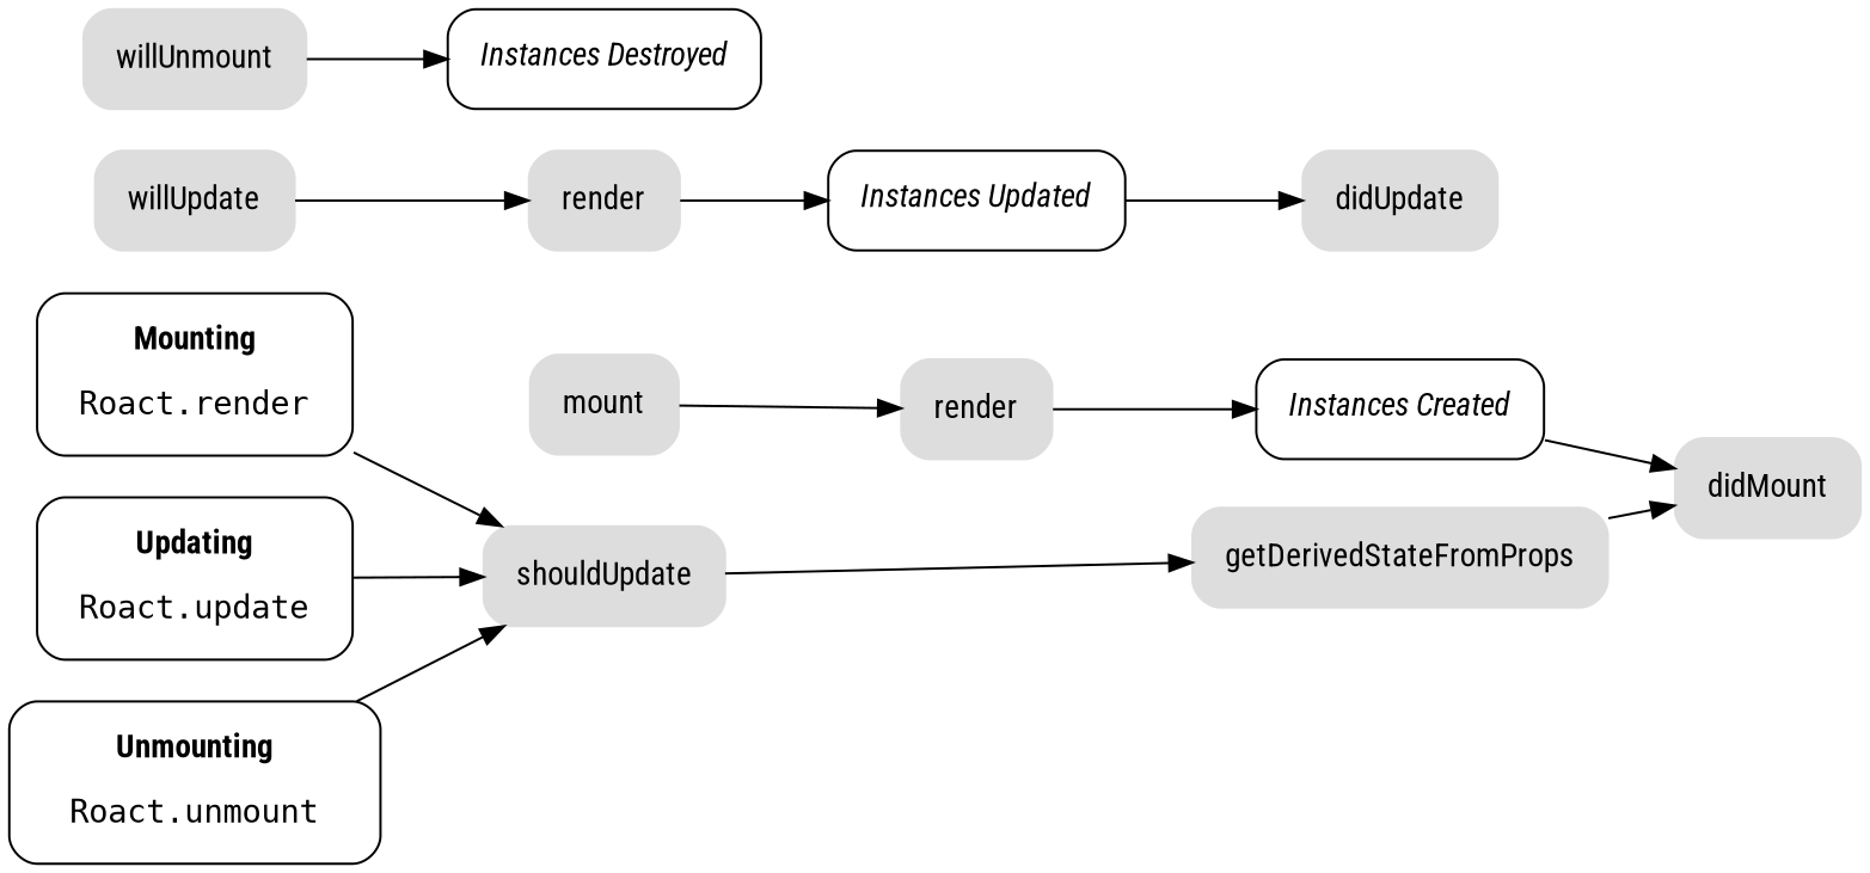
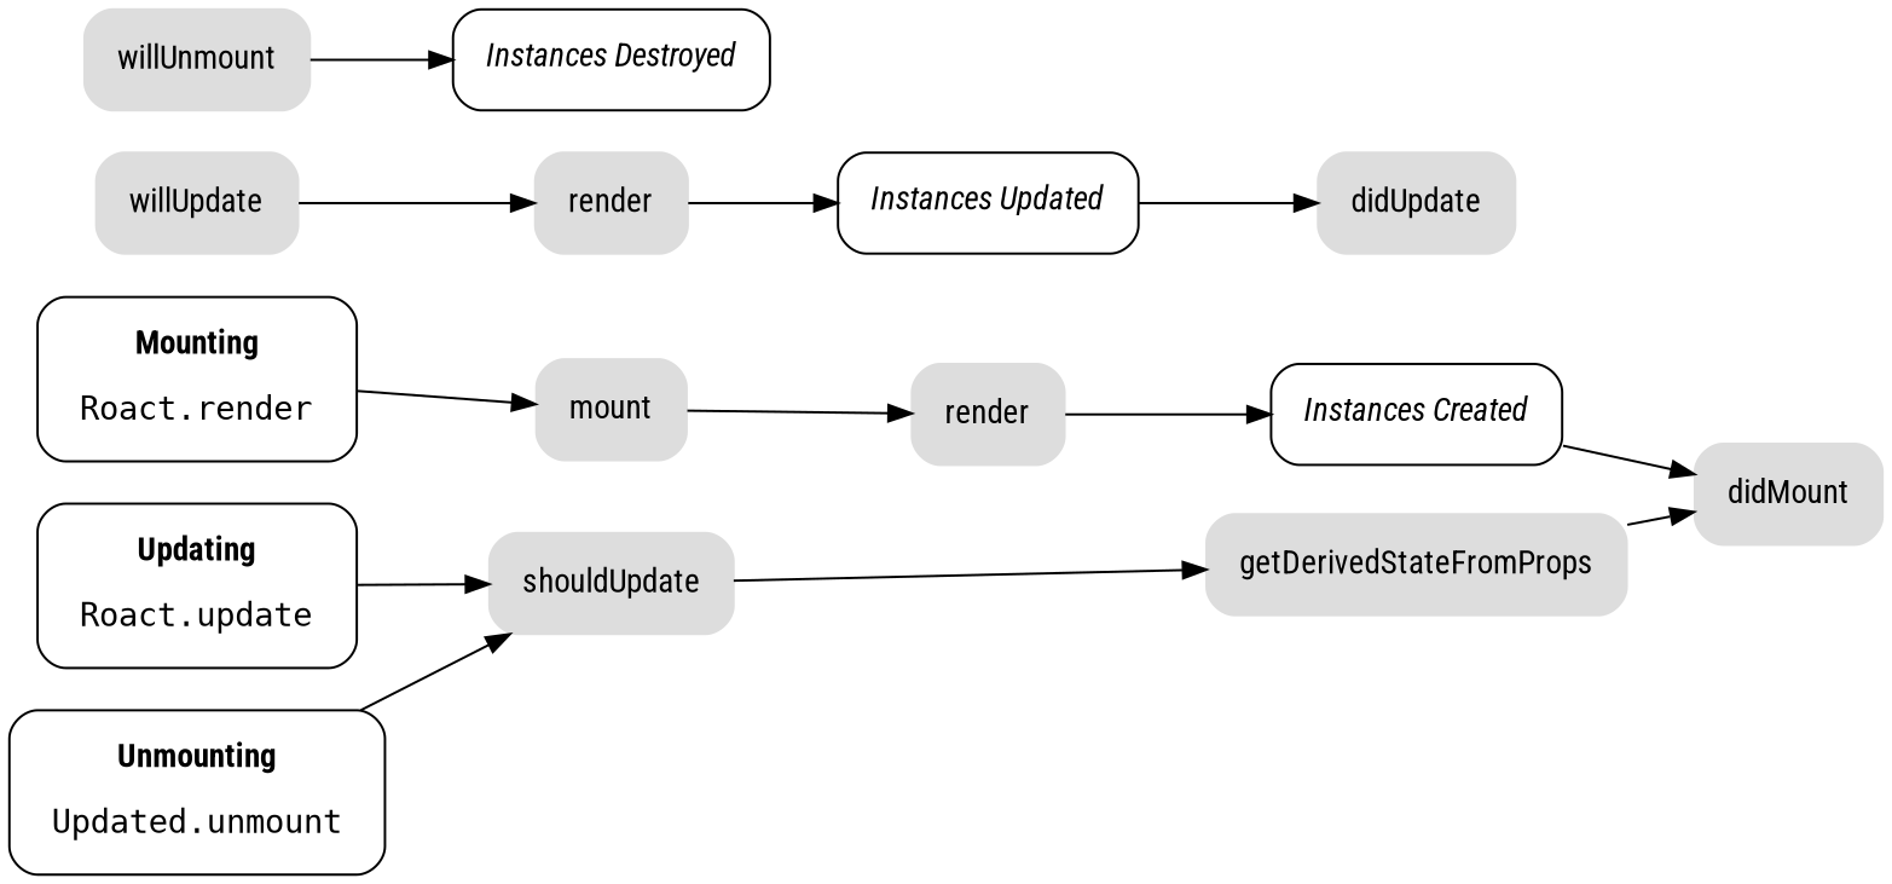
  digraph {
    fontname="Roboto Condensed"
    rankdir=LR
    ranksep=0.4
    node [color="#dddddd" fontname="Roboto Condensed" margin=0.2 shape=box style="rounded,filled"]
    edge [fontname="Roboto Condensed"]
    n1 [label=render]
    n2 [color="#000000" label=<<i>Instances Created</i>> style=rounded]
    didMount
    n4 [color="#000000" label=< 		<b>Mounting</b> 		<br /><br /> 		<font face="monospace">Roact.render</font> 	> style=rounded]
    n5 [label=mount]
    n6 [color="#000000" label=<<i>Instances Updated</i>> style=rounded]
    didUpdate
    n8 [color="#000000" label=< 		<b>Updating</b> 		<br /><br /> 		<font face="monospace">Roact.update</font> 	> style=rounded]
    shouldUpdate
    getDerivedStateFromProps
    willUpdate
    render
    n13 [color="#000000" label=<<i>Instances Destroyed</i>> style=rounded]
-   n14 [color="#000000" label=< 		<b>Unmounting</b> 		<br /><br /> 		<font face="monospace">Roact.unmount</font> 	> style=rounded]
+   n14 [color="#000000" label=< 		<b>Unmounting</b> 		<br /><br /> 		<font face="monospace">Updated.unmount</font> 	> style=rounded]
    willUnmount
    n1 -> n2
    n2 -> didMount
-   n4 -> shouldUpdate
+   n4 -> n5
    n5 -> n1
    n6 -> didUpdate
    n8 -> shouldUpdate
    shouldUpdate -> getDerivedStateFromProps
    getDerivedStateFromProps -> didMount
    willUpdate -> render
    render -> n6
    n14 -> shouldUpdate
    willUnmount -> n13
  }
